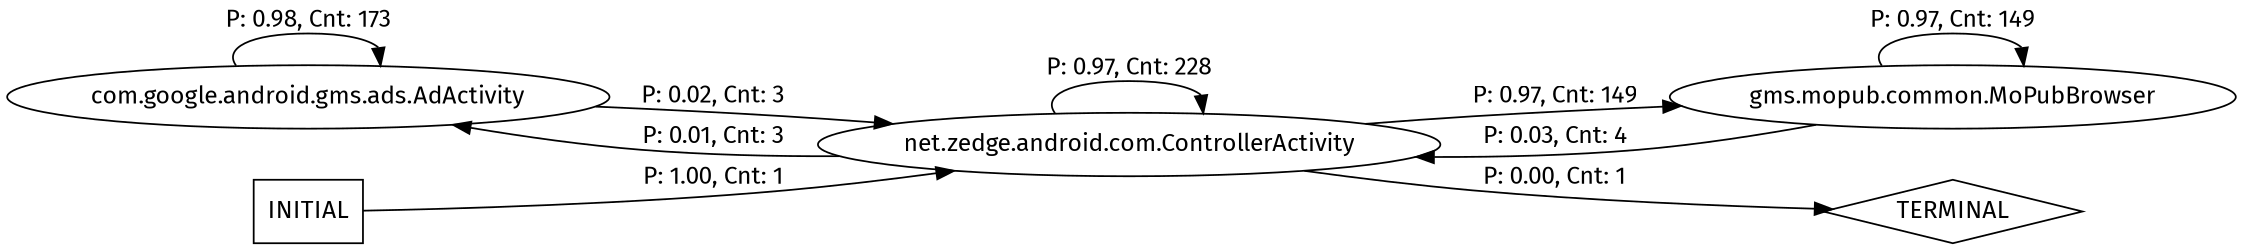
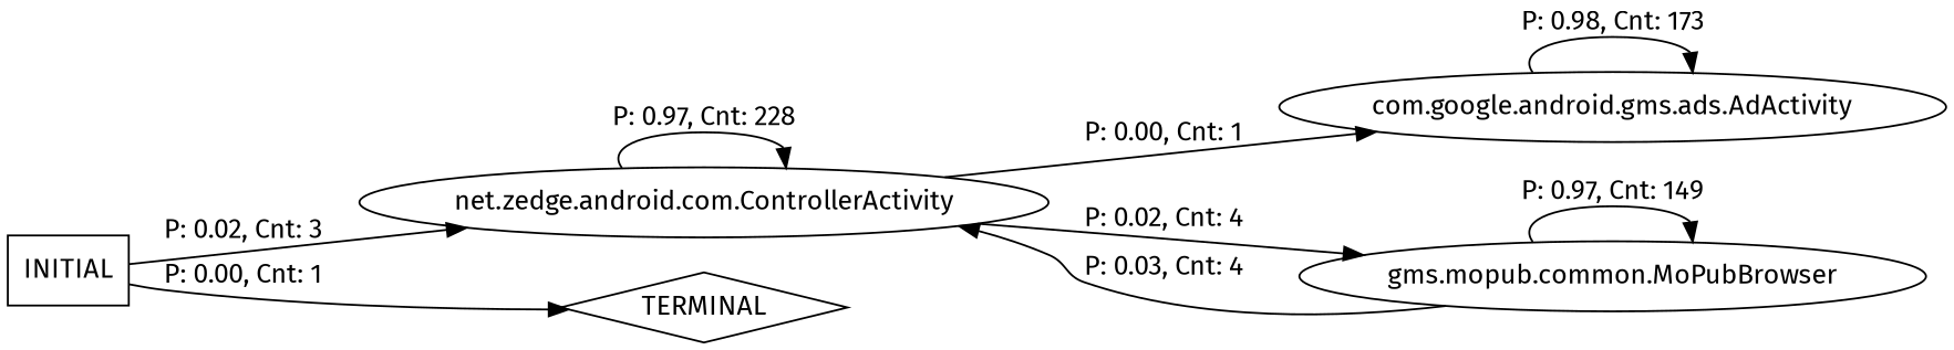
  digraph {
    fontname="Fira Sans"
    rankdir=LR
    node [fontname="Fira Sans"]
    edge [fontname="Fira Sans"]
    n1 [label="com.google.android.gms.ads.AdActivity"]
    n2 [label="net.zedge.android.com.ControllerActivity"]
    n3 [label="gms.mopub.common.MoPubBrowser"]
    n4 [label=TERMINAL shape=diamond]
    n5 [label=INITIAL shape=box]
    n1 -> n1 [label="P: 0.98, Cnt: 173"]
-   n1 -> n2 [label="P: 0.02, Cnt: 3"]
-   n2 -> n1 [label="P: 0.01, Cnt: 3"]
+   n2 -> n1 [label="P: 0.00, Cnt: 1"]
    n2 -> n2 [label="P: 0.97, Cnt: 228"]
-   n2 -> n3 [label="P: 0.97, Cnt: 149"]
-   n2 -> n4 [label="P: 0.00, Cnt: 1"]
+   n2 -> n3 [label="P: 0.02, Cnt: 4"]
+   n5 -> n4 [label="P: 0.00, Cnt: 1"]
    n3 -> n2 [label="P: 0.03, Cnt: 4"]
    n3 -> n3 [label="P: 0.97, Cnt: 149"]
-   n5 -> n2 [label="P: 1.00, Cnt: 1"]
+   n5 -> n2 [label="P: 0.02, Cnt: 3"]
  }
